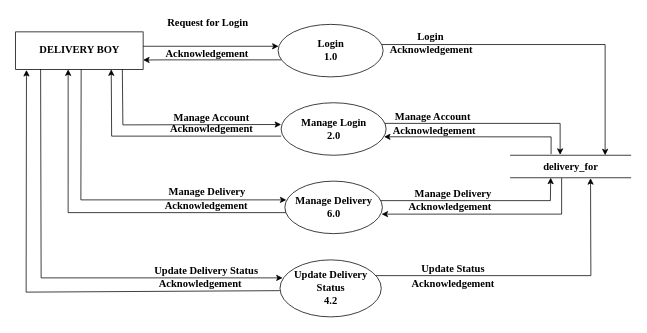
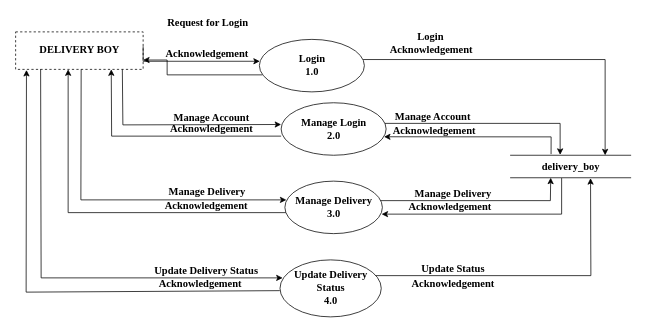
  <mxCell id="0" />
  <mxCell id="1" parent="0" />
  <mxCell id="2" style="edgeStyle=elbowEdgeStyle;rounded=0;html=1;exitX=1;exitY=0.384;exitDx=0;exitDy=0;entryX=0.004;entryY=0.417;entryDx=0;entryDy=0;fontSize=14;fontColor=#000000;strokeColor=#000000;fontFamily=Times New Roman;entryPerimeter=0;exitPerimeter=0;" parent="1" source="6" target="8" edge="1"><mxGeometry relative="1" as="geometry"><mxPoint x="157.32" y="103.5" as="sourcePoint" /><mxPoint x="361" y="171" as="targetPoint" /><Array as="points"><mxPoint x="190" y="67" /></Array></mxGeometry></mxCell>
  <mxCell id="3" style="edgeStyle=none;html=1;exitX=0.837;exitY=0.998;exitDx=0;exitDy=0;entryX=0;entryY=0.5;entryDx=0;entryDy=0;exitPerimeter=0;rounded=0;strokeColor=#000000;strokeWidth=1;" edge="1" parent="1" source="6"><mxGeometry relative="1" as="geometry"><mxPoint x="162.29" y="87.6" as="sourcePoint" /><mxPoint x="374" y="165.5" as="targetPoint" /><Array as="points"><mxPoint x="163" y="166" /></Array></mxGeometry></mxCell>
  <mxCell id="4" style="edgeStyle=none;rounded=0;html=1;exitX=0.514;exitY=0.999;exitDx=0;exitDy=0;entryX=0;entryY=0.5;entryDx=0;entryDy=0;strokeColor=#000000;strokeWidth=1;exitPerimeter=0;" edge="1" parent="1" source="6"><mxGeometry relative="1" as="geometry"><mxPoint x="107" y="82" as="sourcePoint" /><mxPoint x="381" y="266" as="targetPoint" /><Array as="points"><mxPoint x="107" y="266" /></Array></mxGeometry></mxCell>
  <mxCell id="5" style="edgeStyle=none;rounded=0;html=1;exitX=0.196;exitY=0.994;exitDx=0;exitDy=0;entryX=0.026;entryY=0.316;entryDx=0;entryDy=0;strokeColor=#000000;strokeWidth=1;entryPerimeter=0;exitPerimeter=0;" edge="1" parent="1" source="6" target="31"><mxGeometry relative="1" as="geometry"><mxPoint x="53.5" y="78" as="sourcePoint" /><mxPoint x="363.5" y="370" as="targetPoint" /><Array as="points"><mxPoint x="54" y="370" /></Array></mxGeometry></mxCell>
- <mxCell id="6" value="&lt;b style=&quot;font-size: 14px&quot;&gt;&lt;font color=&quot;#000000&quot; style=&quot;font-size: 14px&quot;&gt;DELIVERY BOY&lt;/font&gt;&lt;/b&gt;" style="html=1;dashed=0;whitespace=wrap;fillColor=none;strokeColor=#000000;fontFamily=Times New Roman;fontSize=14;" parent="1" vertex="1"><mxGeometry x="20" y="42" width="170" height="50" as="geometry" /></mxCell>
+ <mxCell id="6" value="&lt;b style=&quot;font-size: 14px&quot;&gt;&lt;font color=&quot;#000000&quot; style=&quot;font-size: 14px&quot;&gt;DELIVERY BOY&lt;/font&gt;&lt;/b&gt;" style="html=1;dashed=1;whitespace=wrap;fillColor=none;strokeColor=#000000;fontFamily=Times New Roman;fontSize=14;" parent="1" vertex="1"><mxGeometry x="20" y="42" width="170" height="50" as="geometry" /></mxCell>
  <mxCell id="7" style="edgeStyle=elbowEdgeStyle;rounded=0;html=1;exitX=0.028;exitY=0.676;exitDx=0;exitDy=0;entryX=1;entryY=0.75;entryDx=0;entryDy=0;fontSize=14;fontColor=#000000;strokeColor=#000000;exitPerimeter=0;fontFamily=Times New Roman;" parent="1" source="8" target="6" edge="1"><mxGeometry relative="1" as="geometry"><mxPoint x="352.8" y="189.6" as="sourcePoint" /><mxPoint x="132" y="105" as="targetPoint" /><Array as="points"><mxPoint x="222" y="93" /></Array></mxGeometry></mxCell>
- <mxCell id="8" value="Login&lt;br&gt;1.0" style="shape=ellipse;html=1;dashed=0;whitespace=wrap;perimeter=ellipsePerimeter;labelBackgroundColor=#FFFFFF;fontSize=14;fontColor=#000000;strokeColor=#000000;fillColor=#FFFFFF;fontStyle=1;fontFamily=Times New Roman;" parent="1" vertex="1"><mxGeometry x="370" y="32" width="140" height="70" as="geometry" /></mxCell>
+ <mxCell id="8" value="Login&lt;br&gt;1.0" style="shape=ellipse;html=1;dashed=0;whitespace=wrap;perimeter=ellipsePerimeter;labelBackgroundColor=#FFFFFF;fontSize=14;fontColor=#000000;strokeColor=#000000;fillColor=#FFFFFF;fontStyle=1;fontFamily=Times New Roman;" parent="1" vertex="1"><mxGeometry x="345" y="52" width="140" height="70" as="geometry" /></mxCell>
  <mxCell id="9" value="&lt;b style=&quot;font-size: 14px;&quot;&gt;Acknowledgement&lt;/b&gt;" style="text;html=1;align=center;verticalAlign=middle;resizable=0;points=[];autosize=1;strokeColor=none;fillColor=none;fontSize=14;fontColor=#000000;fontFamily=Times New Roman;" parent="1" vertex="1"><mxGeometry x="214.5" y="61" width="120" height="21" as="geometry" /></mxCell>
  <mxCell id="10" value="&lt;b style=&quot;font-size: 14px;&quot;&gt;Acknowledgement&lt;/b&gt;" style="text;html=1;align=center;verticalAlign=middle;resizable=0;points=[];autosize=1;strokeColor=none;fillColor=none;fontSize=14;fontColor=#000000;fontFamily=Times New Roman;" parent="1" vertex="1"><mxGeometry x="514" y="56.5" width="120" height="21" as="geometry" /></mxCell>
  <mxCell id="11" style="edgeStyle=none;rounded=0;html=1;exitX=0;exitY=0.5;exitDx=0;exitDy=0;entryX=0.412;entryY=1;entryDx=0;entryDy=0;strokeColor=#000000;strokeWidth=1;entryPerimeter=0;" edge="1" parent="1" target="6"><mxGeometry relative="1" as="geometry"><mxPoint x="381" y="283" as="sourcePoint" /><mxPoint x="89.83" y="100.65" as="targetPoint" /><Array as="points"><mxPoint x="90" y="283" /></Array></mxGeometry></mxCell>
  <mxCell id="12" style="edgeStyle=none;rounded=0;html=1;exitX=1;exitY=0.5;exitDx=0;exitDy=0;entryX=0.334;entryY=1;entryDx=0;entryDy=0;entryPerimeter=0;strokeColor=#000000;strokeWidth=1;" edge="1" parent="1" target="19"><mxGeometry relative="1" as="geometry"><mxPoint x="505" y="267" as="sourcePoint" /><mxPoint x="733.12" y="227.38" as="targetPoint" /><Array as="points"><mxPoint x="733" y="267" /></Array></mxGeometry></mxCell>
- <mxCell id="13" value="Manage Delivery&lt;br style=&quot;font-size: 14px&quot;&gt;6.0" style="shape=ellipse;html=1;dashed=0;whitespace=wrap;perimeter=ellipsePerimeter;labelBackgroundColor=#FFFFFF;fontSize=14;fontColor=#000000;strokeColor=#000000;fillColor=#FFFFFF;fontStyle=1;fontFamily=Times New Roman;" parent="1" vertex="1"><mxGeometry x="379" y="241" width="130" height="70" as="geometry" /></mxCell>
+ <mxCell id="13" value="Manage Delivery&lt;br style=&quot;font-size: 14px&quot;&gt;3.0" style="shape=ellipse;html=1;dashed=0;whitespace=wrap;perimeter=ellipsePerimeter;labelBackgroundColor=#FFFFFF;fontSize=14;fontColor=#000000;strokeColor=#000000;fillColor=#FFFFFF;fontStyle=1;fontFamily=Times New Roman;" parent="1" vertex="1"><mxGeometry x="379" y="241" width="130" height="70" as="geometry" /></mxCell>
  <mxCell id="14" value="&lt;b style=&quot;font-size: 14px;&quot;&gt;Acknowledgement&lt;/b&gt;" style="text;html=1;align=center;verticalAlign=middle;resizable=0;points=[];autosize=1;strokeColor=none;fillColor=none;fontSize=14;fontColor=#000000;fontFamily=Times New Roman;" parent="1" vertex="1"><mxGeometry x="220.5" y="161" width="120" height="21" as="geometry" /></mxCell>
  <mxCell id="15" style="edgeStyle=elbowEdgeStyle;rounded=0;html=1;fontSize=14;fontColor=#000000;strokeColor=#000000;fontFamily=Times New Roman;entryX=0.416;entryY=-0.02;entryDx=0;entryDy=0;entryPerimeter=0;" parent="1" target="19" edge="1"><mxGeometry relative="1" as="geometry"><mxPoint x="676" y="164" as="targetPoint" /><mxPoint x="505" y="164" as="sourcePoint" /><Array as="points"><mxPoint x="746" y="181" /></Array></mxGeometry></mxCell>
  <mxCell id="16" style="edgeStyle=none;rounded=0;html=1;fontSize=14;fontColor=#000000;strokeColor=#000000;fontFamily=Times New Roman;exitX=0.337;exitY=-0.05;exitDx=0;exitDy=0;exitPerimeter=0;entryX=0.98;entryY=0.648;entryDx=0;entryDy=0;entryPerimeter=0;" parent="1" source="19" edge="1" target="26"><mxGeometry relative="1" as="geometry"><mxPoint x="503" y="182" as="targetPoint" /><mxPoint x="676" y="182" as="sourcePoint" /><Array as="points"><mxPoint x="734" y="182" /></Array></mxGeometry></mxCell>
  <mxCell id="17" value="&lt;b style=&quot;font-size: 14px;&quot;&gt;Acknowledgement&lt;/b&gt;" style="text;html=1;align=center;verticalAlign=middle;resizable=0;points=[];autosize=1;strokeColor=none;fillColor=none;fontSize=14;fontColor=#000000;fontFamily=Times New Roman;" parent="1" vertex="1"><mxGeometry x="518" y="163" width="120" height="21" as="geometry" /></mxCell>
  <mxCell id="18" style="edgeStyle=none;rounded=0;html=1;exitX=0.425;exitY=1.015;exitDx=0;exitDy=0;strokeColor=#000000;strokeWidth=1;exitPerimeter=0;" edge="1" parent="1" source="19"><mxGeometry relative="1" as="geometry"><mxPoint x="748" y="240.8" as="sourcePoint" /><mxPoint x="508" y="285" as="targetPoint" /><Array as="points"><mxPoint x="748" y="285" /></Array></mxGeometry></mxCell>
- <mxCell id="19" value="&lt;b style=&quot;font-size: 14px&quot;&gt;delivery_for&lt;/b&gt;" style="html=1;dashed=0;whitespace=wrap;shape=partialRectangle;right=0;left=0;fontSize=14;fontColor=#000000;strokeColor=#000000;fillColor=none;fontFamily=Times New Roman;" parent="1" vertex="1"><mxGeometry x="680" y="206.5" width="160" height="30" as="geometry" /></mxCell>
+ <mxCell id="19" value="&lt;b style=&quot;font-size: 14px&quot;&gt;delivery_boy&lt;/b&gt;" style="html=1;dashed=0;whitespace=wrap;shape=partialRectangle;right=0;left=0;fontSize=14;fontColor=#000000;strokeColor=#000000;fillColor=none;fontFamily=Times New Roman;" parent="1" vertex="1"><mxGeometry x="680" y="206.5" width="160" height="30" as="geometry" /></mxCell>
  <mxCell id="20" style="edgeStyle=elbowEdgeStyle;rounded=0;html=1;entryX=0.75;entryY=0;entryDx=0;entryDy=0;fontSize=14;fontColor=#000000;strokeColor=#000000;fontFamily=Times New Roman;exitX=0.988;exitY=0.384;exitDx=0;exitDy=0;exitPerimeter=0;" parent="1" source="8" edge="1"><mxGeometry relative="1" as="geometry"><mxPoint x="514.18" y="58.95" as="sourcePoint" /><mxPoint x="806" y="206.5" as="targetPoint" /><Array as="points"><mxPoint x="806" y="135" /></Array></mxGeometry></mxCell>
  <mxCell id="21" value="&lt;b style=&quot;font-size: 14px&quot;&gt;Request for Login&lt;/b&gt;" style="text;html=1;align=center;verticalAlign=middle;resizable=0;points=[];autosize=1;strokeColor=none;fillColor=none;fontSize=14;fontColor=#000000;fontFamily=Times New Roman;" parent="1" vertex="1"><mxGeometry x="216.5" y="20" width="118" height="21" as="geometry" /></mxCell>
  <mxCell id="22" value="&lt;b style=&quot;font-size: 14px&quot;&gt;Login&lt;/b&gt;" style="text;html=1;align=center;verticalAlign=middle;resizable=0;points=[];autosize=1;strokeColor=none;fillColor=none;fontSize=14;fontColor=#000000;fontFamily=Times New Roman;" parent="1" vertex="1"><mxGeometry x="550" y="38" width="45" height="21" as="geometry" /></mxCell>
  <mxCell id="23" value="&lt;b style=&quot;font-size: 14px&quot;&gt;Manage Account&lt;/b&gt;" style="text;html=1;align=center;verticalAlign=middle;resizable=0;points=[];autosize=1;strokeColor=none;fillColor=none;fontSize=14;fontColor=#000000;fontFamily=Times New Roman;" parent="1" vertex="1"><mxGeometry x="225.5" y="146" width="111" height="21" as="geometry" /></mxCell>
  <mxCell id="24" value="&lt;b style=&quot;font-size: 14px&quot;&gt;Manage Account&lt;/b&gt;" style="text;html=1;align=center;verticalAlign=middle;resizable=0;points=[];autosize=1;strokeColor=none;fillColor=none;fontSize=14;fontColor=#000000;fontFamily=Times New Roman;" parent="1" vertex="1"><mxGeometry x="520.5" y="145" width="111" height="21" as="geometry" /></mxCell>
  <mxCell id="25" style="edgeStyle=none;rounded=0;html=1;exitX=0;exitY=0.593;exitDx=0;exitDy=0;entryX=0.75;entryY=1;entryDx=0;entryDy=0;strokeColor=#000000;strokeWidth=1;exitPerimeter=0;" edge="1" parent="1" target="6"><mxGeometry relative="1" as="geometry"><mxPoint x="374" y="181.01" as="sourcePoint" /><mxPoint x="147.5" y="95" as="targetPoint" /><Array as="points"><mxPoint x="148" y="181" /></Array></mxGeometry></mxCell>
  <mxCell id="26" value="Manage Login&lt;br style=&quot;font-size: 14px&quot;&gt;2.0" style="shape=ellipse;html=1;dashed=0;whitespace=wrap;perimeter=ellipsePerimeter;labelBackgroundColor=#FFFFFF;fontSize=14;fontColor=#000000;strokeColor=#000000;fillColor=#FFFFFF;fontStyle=1;fontFamily=Times New Roman;" vertex="1" parent="1"><mxGeometry x="374" y="136.5" width="140" height="70" as="geometry" /></mxCell>
  <mxCell id="27" value="&lt;b style=&quot;font-size: 14px&quot;&gt;Manage Delivery&lt;/b&gt;" style="text;html=1;align=center;verticalAlign=middle;resizable=0;points=[];autosize=1;strokeColor=none;fillColor=none;fontSize=14;fontColor=#000000;fontFamily=Times New Roman;" vertex="1" parent="1"><mxGeometry x="219" y="245" width="112" height="21" as="geometry" /></mxCell>
  <mxCell id="28" value="&lt;b style=&quot;font-size: 14px;&quot;&gt;Acknowledgement&lt;/b&gt;" style="text;html=1;align=center;verticalAlign=middle;resizable=0;points=[];autosize=1;strokeColor=none;fillColor=none;fontSize=14;fontColor=#000000;fontFamily=Times New Roman;" vertex="1" parent="1"><mxGeometry x="214" y="263" width="120" height="21" as="geometry" /></mxCell>
  <mxCell id="29" style="edgeStyle=none;rounded=0;html=1;exitX=-0.002;exitY=0.54;exitDx=0;exitDy=0;entryX=0.085;entryY=1.017;entryDx=0;entryDy=0;entryPerimeter=0;strokeColor=#000000;strokeWidth=1;exitPerimeter=0;" edge="1" parent="1" source="31" target="6"><mxGeometry relative="1" as="geometry"><Array as="points"><mxPoint x="34" y="389" /></Array></mxGeometry></mxCell>
  <mxCell id="30" style="edgeStyle=none;rounded=0;html=1;exitX=1;exitY=0.5;exitDx=0;exitDy=0;strokeColor=#000000;strokeWidth=1;entryX=0.666;entryY=1.02;entryDx=0;entryDy=0;entryPerimeter=0;" edge="1" parent="1" target="19"><mxGeometry relative="1" as="geometry"><mxPoint x="494.5" y="367" as="sourcePoint" /><mxPoint x="787" y="239" as="targetPoint" /><Array as="points"><mxPoint x="787" y="367" /></Array></mxGeometry></mxCell>
- <mxCell id="31" value="Update Delivery &lt;br&gt;Status&lt;br&gt;4.2" style="shape=ellipse;html=1;dashed=0;whitespace=wrap;perimeter=ellipsePerimeter;labelBackgroundColor=#FFFFFF;fontSize=14;fontColor=#000000;strokeColor=#000000;fillColor=#FFFFFF;fontStyle=1;fontFamily=Times New Roman;" vertex="1" parent="1"><mxGeometry x="372.5" y="346" width="135" height="76" as="geometry" /></mxCell>
+ <mxCell id="31" value="Update Delivery &lt;br&gt;Status&lt;br&gt;4.0" style="shape=ellipse;html=1;dashed=0;whitespace=wrap;perimeter=ellipsePerimeter;labelBackgroundColor=#FFFFFF;fontSize=14;fontColor=#000000;strokeColor=#000000;fillColor=#FFFFFF;fontStyle=1;fontFamily=Times New Roman;" vertex="1" parent="1"><mxGeometry x="372.5" y="346" width="135" height="76" as="geometry" /></mxCell>
  <mxCell id="32" value="&lt;b style=&quot;font-size: 14px&quot;&gt;Update Delivery Status&lt;/b&gt;" style="text;html=1;align=center;verticalAlign=middle;resizable=0;points=[];autosize=1;strokeColor=none;fillColor=none;fontSize=14;fontColor=#000000;fontFamily=Times New Roman;" vertex="1" parent="1"><mxGeometry x="199.5" y="350" width="148" height="21" as="geometry" /></mxCell>
  <mxCell id="33" value="&lt;b style=&quot;font-size: 14px;&quot;&gt;Acknowledgement&lt;/b&gt;" style="text;html=1;align=center;verticalAlign=middle;resizable=0;points=[];autosize=1;strokeColor=none;fillColor=none;fontSize=14;fontColor=#000000;fontFamily=Times New Roman;" vertex="1" parent="1"><mxGeometry x="206" y="367" width="120" height="21" as="geometry" /></mxCell>
  <mxCell id="34" value="&lt;b style=&quot;font-size: 14px&quot;&gt;Manage Delivery&lt;/b&gt;" style="text;html=1;align=center;verticalAlign=middle;resizable=0;points=[];autosize=1;strokeColor=none;fillColor=none;fontSize=14;fontColor=#000000;fontFamily=Times New Roman;" vertex="1" parent="1"><mxGeometry x="547" y="247" width="112" height="21" as="geometry" /></mxCell>
  <mxCell id="35" value="&lt;b style=&quot;font-size: 14px;&quot;&gt;Acknowledgement&lt;/b&gt;" style="text;html=1;align=center;verticalAlign=middle;resizable=0;points=[];autosize=1;strokeColor=none;fillColor=none;fontSize=14;fontColor=#000000;fontFamily=Times New Roman;" vertex="1" parent="1"><mxGeometry x="539" y="265" width="120" height="21" as="geometry" /></mxCell>
  <mxCell id="36" value="&lt;b style=&quot;font-size: 14px&quot;&gt;Update Status&lt;/b&gt;" style="text;html=1;align=center;verticalAlign=middle;resizable=0;points=[];autosize=1;strokeColor=none;fillColor=none;fontSize=14;fontColor=#000000;fontFamily=Times New Roman;" vertex="1" parent="1"><mxGeometry x="556" y="347" width="94" height="21" as="geometry" /></mxCell>
  <mxCell id="37" value="&lt;b style=&quot;font-size: 14px;&quot;&gt;Acknowledgement&lt;/b&gt;" style="text;html=1;align=center;verticalAlign=middle;resizable=0;points=[];autosize=1;strokeColor=none;fillColor=none;fontSize=14;fontColor=#000000;fontFamily=Times New Roman;" vertex="1" parent="1"><mxGeometry x="543" y="367" width="120" height="21" as="geometry" /></mxCell>
